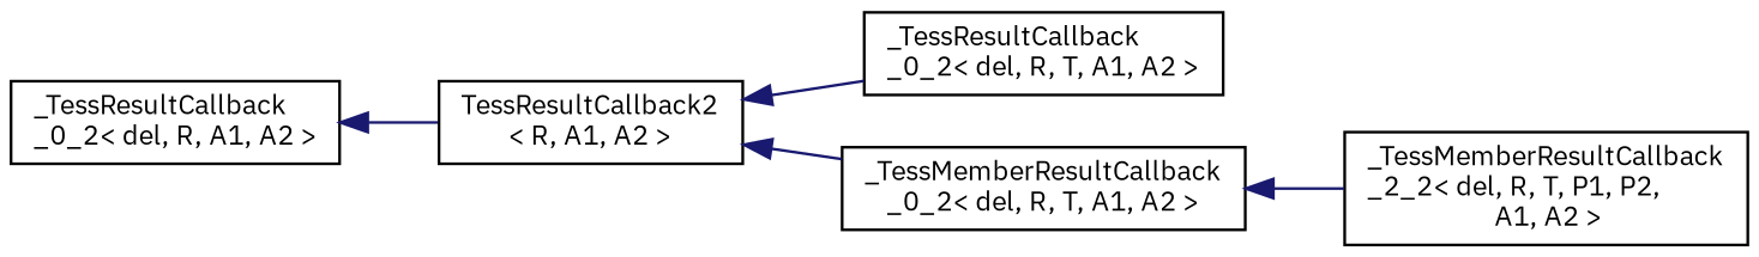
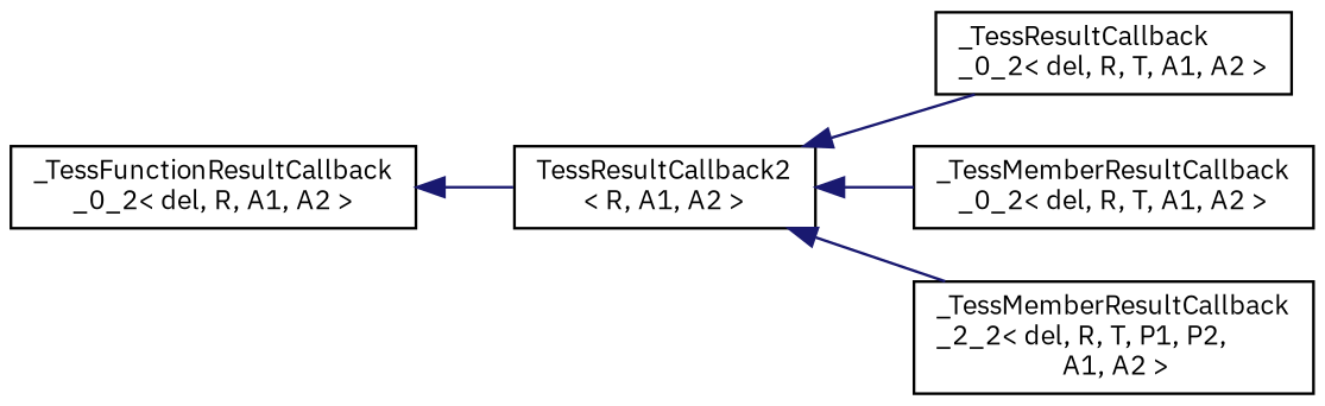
  digraph {
    fontname="IBM Plex Sans"
    rankdir=LR
    node [color=black fillcolor=white fontname="IBM Plex Sans" fontsize=10 shape=record style=filled]
    edge [color=midnightblue dir=back fontname="IBM Plex Sans" fontsize=10 labelfontname=Helvetica labelfontsize=10 style=solid]
    n1 [height=0.2 label="TessResultCallback2\l\< R, A1, A2 \>" width=0.4]
    n2 [height=0.2 label="_TessResultCallback\l_0_2\< del, R, T, A1, A2 \>" width=0.4]
    n3 [height=0.2 label="_TessMemberResultCallback\l_0_2\< del, R, T, A1, A2 \>" width=0.4]
    n4 [height=0.2 label="_TessMemberResultCallback\l_2_2\< del, R, T, P1, P2,\l A1, A2 \>" width=0.4]
-   n5 [height=0.2 label="_TessResultCallback\l_0_2\< del, R, A1, A2 \>" width=0.4]
+   n5 [height=0.2 label="_TessFunctionResultCallback\l_0_2\< del, R, A1, A2 \>" width=0.4]
    n1 -> n2
    n1 -> n3
-   n3 -> n4
+   n1 -> n4
    n5 -> n1
  }
